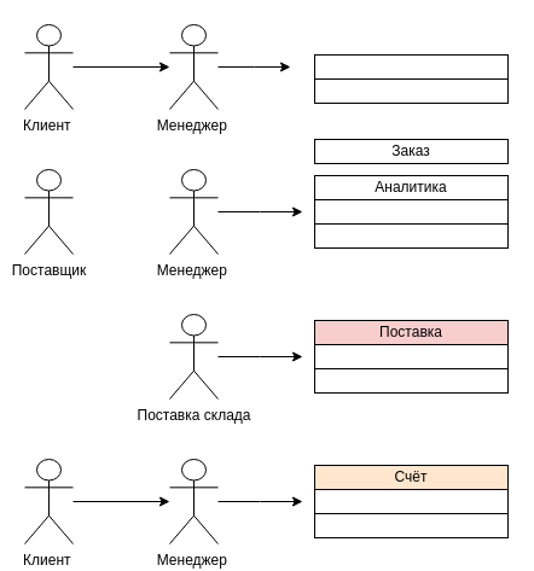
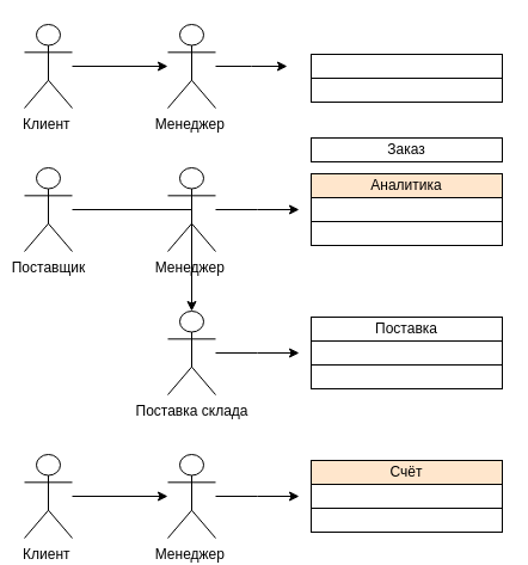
  <mxCell id="0" />
  <mxCell id="1" parent="0" />
  <mxCell id="2" style="edgeStyle=orthogonalEdgeStyle;rounded=0;orthogonalLoop=1;jettySize=auto;html=1;" parent="1" source="3" edge="1"><mxGeometry relative="1" as="geometry"><mxPoint x="240" y="55" as="targetPoint" /></mxGeometry></mxCell>
  <mxCell id="3" value="Менеджер&amp;nbsp;" style="shape=umlActor;verticalLabelPosition=bottom;verticalAlign=top;html=1;outlineConnect=0;" parent="1" vertex="1"><mxGeometry x="140" y="20" width="40" height="70" as="geometry" /></mxCell>
  <mxCell id="4" style="edgeStyle=orthogonalEdgeStyle;rounded=0;orthogonalLoop=1;jettySize=auto;html=1;" parent="1" source="5" edge="1"><mxGeometry relative="1" as="geometry"><mxPoint x="250" y="295" as="targetPoint" /></mxGeometry></mxCell>
  <mxCell id="5" value="Поставка склада" style="shape=umlActor;verticalLabelPosition=bottom;verticalAlign=top;html=1;outlineConnect=0;" parent="1" vertex="1"><mxGeometry x="140" y="260" width="40" height="70" as="geometry" /></mxCell>
  <mxCell id="6" style="edgeStyle=orthogonalEdgeStyle;rounded=0;orthogonalLoop=1;jettySize=auto;html=1;" parent="1" source="7" edge="1"><mxGeometry relative="1" as="geometry"><mxPoint x="250" y="175" as="targetPoint" /></mxGeometry></mxCell>
  <mxCell id="7" value="Менеджер&amp;nbsp;" style="shape=umlActor;verticalLabelPosition=bottom;verticalAlign=top;html=1;outlineConnect=0;" parent="1" vertex="1"><mxGeometry x="140" y="140" width="40" height="70" as="geometry" /></mxCell>
  <mxCell id="8" style="edgeStyle=orthogonalEdgeStyle;rounded=0;orthogonalLoop=1;jettySize=auto;html=1;" parent="1" source="9" target="3" edge="1"><mxGeometry relative="1" as="geometry" /></mxCell>
  <mxCell id="9" value="Клиент&amp;nbsp;" style="shape=umlActor;verticalLabelPosition=bottom;verticalAlign=top;html=1;outlineConnect=0;" parent="1" vertex="1"><mxGeometry x="20" y="20" width="40" height="70" as="geometry" /></mxCell>
+ <mxCell id="10" style="edgeStyle=orthogonalEdgeStyle;rounded=0;orthogonalLoop=1;jettySize=auto;html=1;" parent="1" source="11" target="5" edge="1"><mxGeometry relative="1" as="geometry" /></mxCell>
  <mxCell id="11" value="Поставщик" style="shape=umlActor;verticalLabelPosition=bottom;verticalAlign=top;html=1;outlineConnect=0;" parent="1" vertex="1"><mxGeometry x="20" y="140" width="40" height="70" as="geometry" /></mxCell>
  <mxCell id="12" style="edgeStyle=orthogonalEdgeStyle;rounded=0;orthogonalLoop=1;jettySize=auto;html=1;" parent="1" source="13" edge="1"><mxGeometry relative="1" as="geometry"><mxPoint x="250" y="415" as="targetPoint" /></mxGeometry></mxCell>
  <mxCell id="13" value="Менеджер&amp;nbsp;" style="shape=umlActor;verticalLabelPosition=bottom;verticalAlign=top;html=1;outlineConnect=0;" parent="1" vertex="1"><mxGeometry x="140" y="380" width="40" height="70" as="geometry" /></mxCell>
  <mxCell id="14" style="edgeStyle=orthogonalEdgeStyle;rounded=0;orthogonalLoop=1;jettySize=auto;html=1;" parent="1" source="15" target="13" edge="1"><mxGeometry relative="1" as="geometry" /></mxCell>
  <mxCell id="15" value="Клиент&amp;nbsp;" style="shape=umlActor;verticalLabelPosition=bottom;verticalAlign=top;html=1;outlineConnect=0;" parent="1" vertex="1"><mxGeometry x="20" y="380" width="40" height="70" as="geometry" /></mxCell>
  <mxCell id="16" value="Заказ" style="rounded=0;whiteSpace=wrap;html=1;" parent="1" vertex="1"><mxGeometry x="260" y="115" width="160" height="20" as="geometry" /></mxCell>
  <mxCell id="17" value="" style="rounded=0;whiteSpace=wrap;html=1;" parent="1" vertex="1"><mxGeometry x="260" y="45" width="160" height="20" as="geometry" /></mxCell>
  <mxCell id="18" value="" style="rounded=0;whiteSpace=wrap;html=1;" parent="1" vertex="1"><mxGeometry x="260" y="65" width="160" height="20" as="geometry" /></mxCell>
- <mxCell id="19" value="Аналитика" style="rounded=0;whiteSpace=wrap;html=1;" parent="1" vertex="1"><mxGeometry x="260" y="145" width="160" height="20" as="geometry" /></mxCell>
+ <mxCell id="19" value="Аналитика" style="rounded=0;whiteSpace=wrap;html=1;fillColor=#ffe6cc;" parent="1" vertex="1"><mxGeometry x="260" y="145" width="160" height="20" as="geometry" /></mxCell>
  <mxCell id="20" value="" style="rounded=0;whiteSpace=wrap;html=1;" parent="1" vertex="1"><mxGeometry x="260" y="165" width="160" height="20" as="geometry" /></mxCell>
  <mxCell id="21" value="" style="rounded=0;whiteSpace=wrap;html=1;" parent="1" vertex="1"><mxGeometry x="260" y="185" width="160" height="20" as="geometry" /></mxCell>
- <mxCell id="22" value="Поставка" style="rounded=0;whiteSpace=wrap;html=1;fillColor=#f8cecc;" parent="1" vertex="1"><mxGeometry x="260" y="265" width="160" height="20" as="geometry" /></mxCell>
+ <mxCell id="22" value="Поставка" style="rounded=0;whiteSpace=wrap;html=1;" parent="1" vertex="1"><mxGeometry x="260" y="265" width="160" height="20" as="geometry" /></mxCell>
  <mxCell id="23" value="" style="rounded=0;whiteSpace=wrap;html=1;" parent="1" vertex="1"><mxGeometry x="260" y="285" width="160" height="20" as="geometry" /></mxCell>
  <mxCell id="24" value="" style="rounded=0;whiteSpace=wrap;html=1;" parent="1" vertex="1"><mxGeometry x="260" y="305" width="160" height="20" as="geometry" /></mxCell>
  <mxCell id="25" value="Счёт" style="rounded=0;whiteSpace=wrap;html=1;fillColor=#ffe6cc;" parent="1" vertex="1"><mxGeometry x="260" y="385" width="160" height="20" as="geometry" /></mxCell>
  <mxCell id="26" value="" style="rounded=0;whiteSpace=wrap;html=1;" parent="1" vertex="1"><mxGeometry x="260" y="405" width="160" height="20" as="geometry" /></mxCell>
  <mxCell id="27" value="" style="rounded=0;whiteSpace=wrap;html=1;" parent="1" vertex="1"><mxGeometry x="260" y="425" width="160" height="20" as="geometry" /></mxCell>
